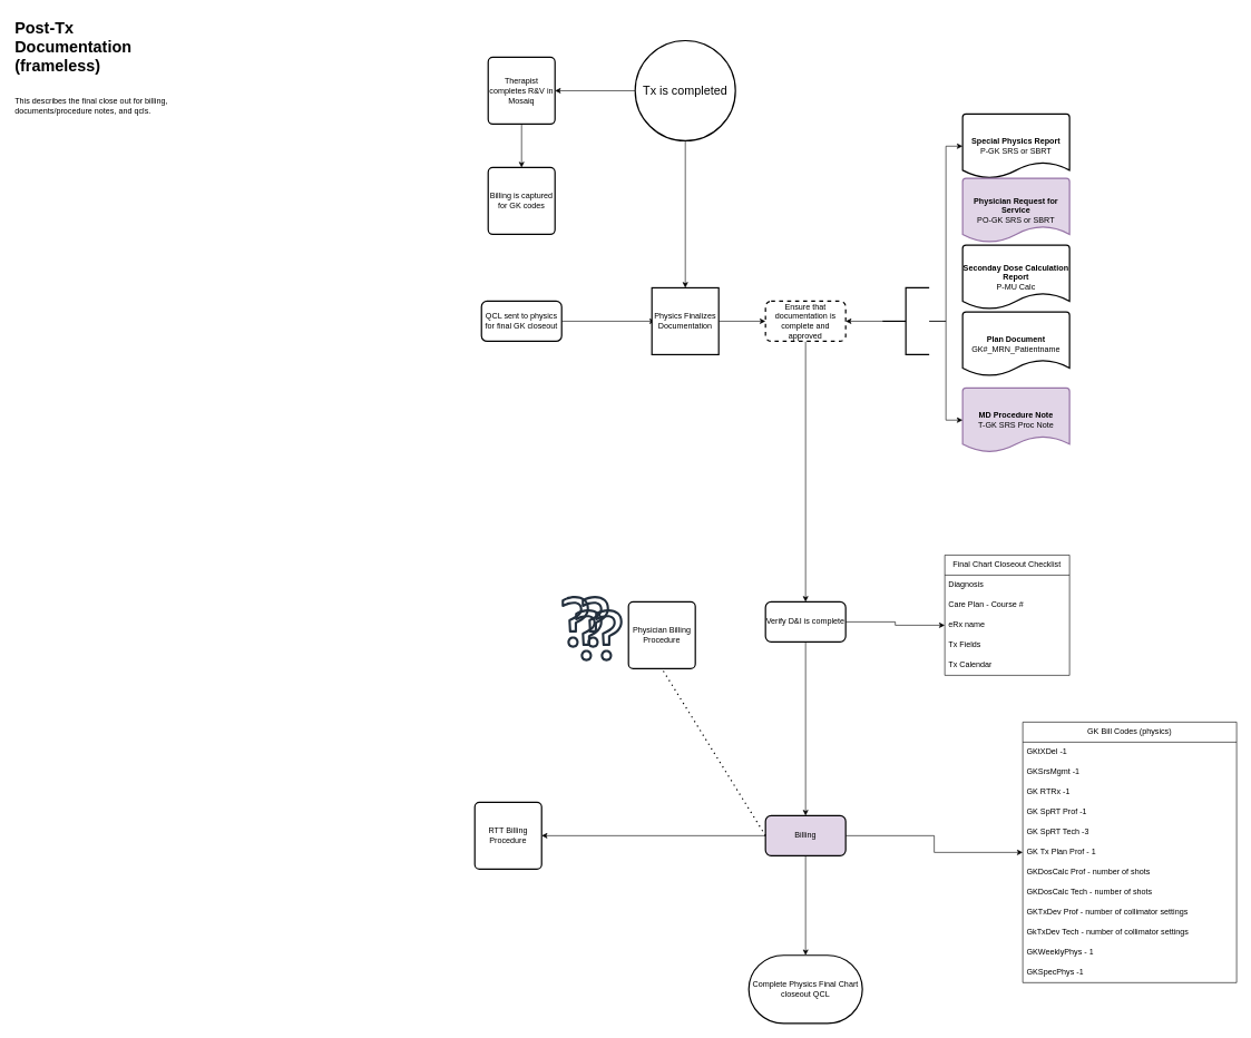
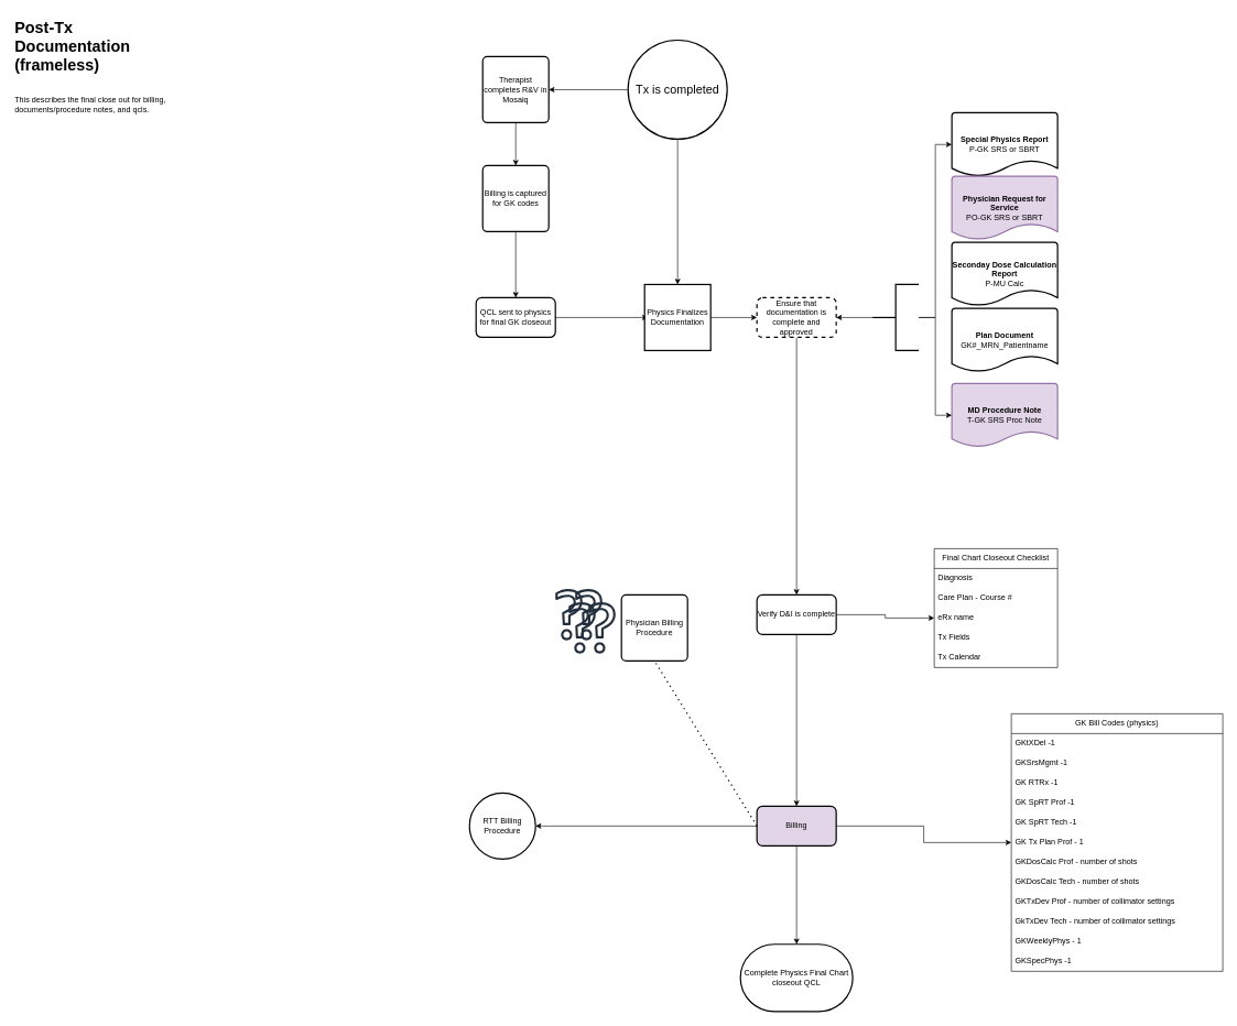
  <mxCell id="0" />
  <mxCell id="1" parent="0" />
  <mxCell id="2" value="&lt;h1 style=&quot;margin-top: 0px;&quot;&gt;Post-Tx Documentation (frameless)&lt;/h1&gt;&lt;div&gt;&lt;br&gt;&lt;/div&gt;&lt;div&gt;This describes the final close out for billing, documents/procedure notes, and qcls.&lt;br&gt;&lt;/div&gt;" style="text;html=1;whiteSpace=wrap;overflow=hidden;rounded=0;" parent="1" vertex="1"><mxGeometry x="20" y="20" width="240" height="180" as="geometry" /></mxCell>
  <mxCell id="3" value="" style="edgeStyle=orthogonalEdgeStyle;rounded=0;orthogonalLoop=1;jettySize=auto;html=1;entryX=0.5;entryY=0;entryDx=0;entryDy=0;" parent="1" source="5" target="13" edge="1"><mxGeometry relative="1" as="geometry"><mxPoint x="1025" y="450" as="targetPoint" /></mxGeometry></mxCell>
  <mxCell id="4" style="edgeStyle=orthogonalEdgeStyle;rounded=0;orthogonalLoop=1;jettySize=auto;html=1;entryX=1;entryY=0.5;entryDx=0;entryDy=0;" parent="1" source="5" target="7" edge="1"><mxGeometry relative="1" as="geometry" /></mxCell>
  <mxCell id="5" value="&lt;font style=&quot;font-size: 18px;&quot;&gt;Tx is completed&lt;/font&gt;" style="strokeWidth=2;html=1;shape=mxgraph.flowchart.start_2;whiteSpace=wrap;" parent="1" vertex="1"><mxGeometry x="950" y="60" width="150" height="150" as="geometry" /></mxCell>
  <mxCell id="6" value="" style="edgeStyle=orthogonalEdgeStyle;rounded=0;orthogonalLoop=1;jettySize=auto;html=1;" parent="1" source="7" target="9" edge="1"><mxGeometry relative="1" as="geometry" /></mxCell>
  <mxCell id="7" value="Therapist completes R&amp;amp;V in Mosaiq" style="rounded=1;whiteSpace=wrap;html=1;absoluteArcSize=1;arcSize=14;strokeWidth=2;" parent="1" vertex="1"><mxGeometry x="730" y="85" width="100" height="100" as="geometry" /></mxCell>
+ <mxCell id="8" value="" style="edgeStyle=orthogonalEdgeStyle;rounded=0;orthogonalLoop=1;jettySize=auto;html=1;" parent="1" source="9" target="11" edge="1"><mxGeometry relative="1" as="geometry" /></mxCell>
  <mxCell id="9" value="Billing is captured for GK codes" style="rounded=1;whiteSpace=wrap;html=1;absoluteArcSize=1;arcSize=14;strokeWidth=2;" parent="1" vertex="1"><mxGeometry x="730" y="250" width="100" height="100" as="geometry" /></mxCell>
  <mxCell id="10" style="edgeStyle=orthogonalEdgeStyle;rounded=0;orthogonalLoop=1;jettySize=auto;html=1;entryX=0.05;entryY=0.5;entryDx=0;entryDy=0;entryPerimeter=0;" parent="1" source="11" target="13" edge="1"><mxGeometry relative="1" as="geometry"><mxPoint x="965" y="480" as="targetPoint" /></mxGeometry></mxCell>
  <mxCell id="11" value="QCL sent to physics for final GK closeout" style="whiteSpace=wrap;html=1;rounded=1;arcSize=14;strokeWidth=2;" parent="1" vertex="1"><mxGeometry x="720" y="450" width="120" height="60" as="geometry" /></mxCell>
  <mxCell id="12" value="" style="edgeStyle=orthogonalEdgeStyle;rounded=0;orthogonalLoop=1;jettySize=auto;html=1;" parent="1" source="13" target="15" edge="1"><mxGeometry relative="1" as="geometry" /></mxCell>
  <mxCell id="13" value="Physics Finalizes Documentation" style="whiteSpace=wrap;html=1;absoluteArcSize=1;arcSize=14;strokeWidth=2;rounded=0;" parent="1" vertex="1"><mxGeometry x="975" y="430" width="100" height="100" as="geometry" /></mxCell>
  <mxCell id="14" value="" style="edgeStyle=orthogonalEdgeStyle;rounded=0;orthogonalLoop=1;jettySize=auto;html=1;" parent="1" source="15" target="27" edge="1"><mxGeometry relative="1" as="geometry" /></mxCell>
  <mxCell id="15" value="Ensure that documentation is complete and approved" style="whiteSpace=wrap;html=1;rounded=1;arcSize=14;strokeWidth=2;dashed=1;" parent="1" vertex="1"><mxGeometry x="1145" y="450" width="120" height="60" as="geometry" /></mxCell>
  <mxCell id="16" value="&lt;b&gt;Special Physics Report&lt;/b&gt;&lt;br&gt;&lt;div&gt;P-GK SRS or SBRT&lt;/div&gt;" style="strokeWidth=2;html=1;shape=mxgraph.flowchart.document2;whiteSpace=wrap;size=0.25;" parent="1" vertex="1"><mxGeometry x="1440" y="170" width="160" height="96" as="geometry" /></mxCell>
  <mxCell id="17" value="&lt;b&gt;Physician Request for Service&lt;/b&gt;&lt;br&gt;&lt;div&gt;PO-GK SRS or SBRT&lt;/div&gt;" style="strokeWidth=2;html=1;shape=mxgraph.flowchart.document2;whiteSpace=wrap;size=0.25;fillColor=#e1d5e7;strokeColor=#9673a6;" parent="1" vertex="1"><mxGeometry x="1440" y="266" width="160" height="96" as="geometry" /></mxCell>
  <mxCell id="18" value="&lt;b&gt;Seconday Dose Calculation Report&lt;/b&gt;&lt;br&gt;&lt;div&gt;P-MU Calc&lt;br&gt;&lt;/div&gt;" style="strokeWidth=2;html=1;shape=mxgraph.flowchart.document2;whiteSpace=wrap;size=0.25;" parent="1" vertex="1"><mxGeometry x="1440" y="366" width="160" height="96" as="geometry" /></mxCell>
  <mxCell id="19" value="&lt;b&gt;Plan Document&lt;/b&gt;&lt;br&gt;&lt;div&gt;GK#_MRN_Patientname&lt;br&gt;&lt;/div&gt;" style="strokeWidth=2;html=1;shape=mxgraph.flowchart.document2;whiteSpace=wrap;size=0.25;" parent="1" vertex="1"><mxGeometry x="1440" y="466" width="160" height="96" as="geometry" /></mxCell>
  <mxCell id="20" value="&lt;div&gt;&lt;b&gt;MD Procedure Note&lt;br&gt;&lt;/b&gt;&lt;/div&gt;T-GK SRS Proc Note" style="strokeWidth=2;html=1;shape=mxgraph.flowchart.document2;whiteSpace=wrap;size=0.25;fillColor=#e1d5e7;strokeColor=#9673a6;" parent="1" vertex="1"><mxGeometry x="1440" y="580" width="160" height="96" as="geometry" /></mxCell>
  <mxCell id="21" style="edgeStyle=orthogonalEdgeStyle;rounded=0;orthogonalLoop=1;jettySize=auto;html=1;entryX=1;entryY=0.5;entryDx=0;entryDy=0;" parent="1" source="22" target="15" edge="1"><mxGeometry relative="1" as="geometry" /></mxCell>
  <mxCell id="22" value="" style="strokeWidth=2;html=1;shape=mxgraph.flowchart.annotation_2;align=left;labelPosition=right;pointerEvents=1;" parent="1" vertex="1"><mxGeometry x="1320" y="430" width="70" height="100" as="geometry" /></mxCell>
  <mxCell id="23" style="edgeStyle=orthogonalEdgeStyle;rounded=0;orthogonalLoop=1;jettySize=auto;html=1;entryX=0;entryY=0.5;entryDx=0;entryDy=0;entryPerimeter=0;" parent="1" source="22" target="16" edge="1"><mxGeometry relative="1" as="geometry" /></mxCell>
  <mxCell id="24" style="edgeStyle=orthogonalEdgeStyle;rounded=0;orthogonalLoop=1;jettySize=auto;html=1;entryX=0;entryY=0.5;entryDx=0;entryDy=0;entryPerimeter=0;" parent="1" source="22" target="20" edge="1"><mxGeometry relative="1" as="geometry" /></mxCell>
  <mxCell id="25" style="edgeStyle=orthogonalEdgeStyle;rounded=0;orthogonalLoop=1;jettySize=auto;html=1;entryX=0;entryY=0.5;entryDx=0;entryDy=0;" parent="1" source="27" target="31" edge="1"><mxGeometry relative="1" as="geometry"><mxPoint x="1420" y="930" as="targetPoint" /></mxGeometry></mxCell>
  <mxCell id="26" value="" style="edgeStyle=orthogonalEdgeStyle;rounded=0;orthogonalLoop=1;jettySize=auto;html=1;" parent="1" source="27" target="36" edge="1"><mxGeometry relative="1" as="geometry" /></mxCell>
  <mxCell id="27" value="Verify D&amp;amp;I is complete" style="rounded=1;whiteSpace=wrap;html=1;arcSize=14;strokeWidth=2;" parent="1" vertex="1"><mxGeometry x="1145" y="900" width="120" height="60" as="geometry" /></mxCell>
  <mxCell id="28" value="Final Chart Closeout Checklist" style="swimlane;fontStyle=0;childLayout=stackLayout;horizontal=1;startSize=30;horizontalStack=0;resizeParent=1;resizeParentMax=0;resizeLast=0;collapsible=1;marginBottom=0;whiteSpace=wrap;html=1;" parent="1" vertex="1"><mxGeometry x="1413.33" y="830" width="186.67" height="180" as="geometry" /></mxCell>
  <mxCell id="29" value="Diagnosis" style="text;strokeColor=none;fillColor=none;align=left;verticalAlign=middle;spacingLeft=4;spacingRight=4;overflow=hidden;points=[[0,0.5],[1,0.5]];portConstraint=eastwest;rotatable=0;whiteSpace=wrap;html=1;" parent="28" vertex="1"><mxGeometry y="30" width="186.67" height="30" as="geometry" /></mxCell>
  <mxCell id="30" value="Care Plan - Course #" style="text;strokeColor=none;fillColor=none;align=left;verticalAlign=middle;spacingLeft=4;spacingRight=4;overflow=hidden;points=[[0,0.5],[1,0.5]];portConstraint=eastwest;rotatable=0;whiteSpace=wrap;html=1;" parent="28" vertex="1"><mxGeometry y="60" width="186.67" height="30" as="geometry" /></mxCell>
  <mxCell id="31" value="eRx name" style="text;strokeColor=none;fillColor=none;align=left;verticalAlign=middle;spacingLeft=4;spacingRight=4;overflow=hidden;points=[[0,0.5],[1,0.5]];portConstraint=eastwest;rotatable=0;whiteSpace=wrap;html=1;" parent="28" vertex="1"><mxGeometry y="90" width="186.67" height="30" as="geometry" /></mxCell>
  <mxCell id="32" value="Tx Fields" style="text;strokeColor=none;fillColor=none;align=left;verticalAlign=middle;spacingLeft=4;spacingRight=4;overflow=hidden;points=[[0,0.5],[1,0.5]];portConstraint=eastwest;rotatable=0;whiteSpace=wrap;html=1;" parent="28" vertex="1"><mxGeometry y="120" width="186.67" height="30" as="geometry" /></mxCell>
  <mxCell id="33" value="Tx Calendar" style="text;strokeColor=none;fillColor=none;align=left;verticalAlign=middle;spacingLeft=4;spacingRight=4;overflow=hidden;points=[[0,0.5],[1,0.5]];portConstraint=eastwest;rotatable=0;whiteSpace=wrap;html=1;" parent="28" vertex="1"><mxGeometry y="150" width="186.67" height="30" as="geometry" /></mxCell>
  <mxCell id="34" style="edgeStyle=orthogonalEdgeStyle;rounded=0;orthogonalLoop=1;jettySize=auto;html=1;entryX=0;entryY=0.5;entryDx=0;entryDy=0;exitX=1;exitY=0.5;exitDx=0;exitDy=0;" parent="1" source="36" target="43" edge="1"><mxGeometry relative="1" as="geometry"><mxPoint x="1530" y="1305" as="targetPoint" /></mxGeometry></mxCell>
  <mxCell id="35" style="edgeStyle=orthogonalEdgeStyle;rounded=0;orthogonalLoop=1;jettySize=auto;html=1;entryX=1;entryY=0.5;entryDx=0;entryDy=0;" parent="1" source="36" target="51" edge="1"><mxGeometry relative="1" as="geometry"><mxPoint x="900" y="1070" as="targetPoint" /></mxGeometry></mxCell>
  <mxCell id="36" value="Billing" style="whiteSpace=wrap;html=1;rounded=1;arcSize=14;strokeWidth=2;fillColor=#e1d5e7;" parent="1" vertex="1"><mxGeometry x="1145" y="1220" width="120" height="60" as="geometry" /></mxCell>
  <mxCell id="37" value="GK Bill Codes (physics)" style="swimlane;fontStyle=0;childLayout=stackLayout;horizontal=1;startSize=30;horizontalStack=0;resizeParent=1;resizeParentMax=0;resizeLast=0;collapsible=1;marginBottom=0;whiteSpace=wrap;html=1;" parent="1" vertex="1"><mxGeometry x="1530" y="1080" width="320" height="390" as="geometry" /></mxCell>
  <mxCell id="38" value="GKtXDel -1" style="text;strokeColor=none;fillColor=none;align=left;verticalAlign=middle;spacingLeft=4;spacingRight=4;overflow=hidden;points=[[0,0.5],[1,0.5]];portConstraint=eastwest;rotatable=0;whiteSpace=wrap;html=1;" parent="37" vertex="1"><mxGeometry y="30" width="320" height="30" as="geometry" /></mxCell>
  <mxCell id="39" value="GKSrsMgmt -1" style="text;strokeColor=none;fillColor=none;align=left;verticalAlign=middle;spacingLeft=4;spacingRight=4;overflow=hidden;points=[[0,0.5],[1,0.5]];portConstraint=eastwest;rotatable=0;whiteSpace=wrap;html=1;" parent="37" vertex="1"><mxGeometry y="60" width="320" height="30" as="geometry" /></mxCell>
  <mxCell id="40" value="GK RTRx -1" style="text;strokeColor=none;fillColor=none;align=left;verticalAlign=middle;spacingLeft=4;spacingRight=4;overflow=hidden;points=[[0,0.5],[1,0.5]];portConstraint=eastwest;rotatable=0;whiteSpace=wrap;html=1;" parent="37" vertex="1"><mxGeometry y="90" width="320" height="30" as="geometry" /></mxCell>
  <mxCell id="41" value="GK SpRT Prof -1" style="text;strokeColor=none;fillColor=none;align=left;verticalAlign=middle;spacingLeft=4;spacingRight=4;overflow=hidden;points=[[0,0.5],[1,0.5]];portConstraint=eastwest;rotatable=0;whiteSpace=wrap;html=1;" parent="37" vertex="1"><mxGeometry y="120" width="320" height="30" as="geometry" /></mxCell>
- <mxCell id="42" value="GK SpRT Tech -3" style="text;strokeColor=none;fillColor=none;align=left;verticalAlign=middle;spacingLeft=4;spacingRight=4;overflow=hidden;points=[[0,0.5],[1,0.5]];portConstraint=eastwest;rotatable=0;whiteSpace=wrap;html=1;" parent="37" vertex="1"><mxGeometry y="150" width="320" height="30" as="geometry" /></mxCell>
+ <mxCell id="42" value="GK SpRT Tech -1" style="text;strokeColor=none;fillColor=none;align=left;verticalAlign=middle;spacingLeft=4;spacingRight=4;overflow=hidden;points=[[0,0.5],[1,0.5]];portConstraint=eastwest;rotatable=0;whiteSpace=wrap;html=1;" parent="37" vertex="1"><mxGeometry y="150" width="320" height="30" as="geometry" /></mxCell>
  <mxCell id="43" value="GK Tx Plan Prof - 1" style="text;strokeColor=none;fillColor=none;align=left;verticalAlign=middle;spacingLeft=4;spacingRight=4;overflow=hidden;points=[[0,0.5],[1,0.5]];portConstraint=eastwest;rotatable=0;whiteSpace=wrap;html=1;" parent="37" vertex="1"><mxGeometry y="180" width="320" height="30" as="geometry" /></mxCell>
  <mxCell id="44" value="GKDosCalc Prof - number of shots" style="text;strokeColor=none;fillColor=none;align=left;verticalAlign=middle;spacingLeft=4;spacingRight=4;overflow=hidden;points=[[0,0.5],[1,0.5]];portConstraint=eastwest;rotatable=0;whiteSpace=wrap;html=1;" parent="37" vertex="1"><mxGeometry y="210" width="320" height="30" as="geometry" /></mxCell>
  <mxCell id="45" value="GKDosCalc Tech - number of shots" style="text;strokeColor=none;fillColor=none;align=left;verticalAlign=middle;spacingLeft=4;spacingRight=4;overflow=hidden;points=[[0,0.5],[1,0.5]];portConstraint=eastwest;rotatable=0;whiteSpace=wrap;html=1;" parent="37" vertex="1"><mxGeometry y="240" width="320" height="30" as="geometry" /></mxCell>
  <mxCell id="46" value="GKTxDev Prof - number of collimator settings" style="text;strokeColor=none;fillColor=none;align=left;verticalAlign=middle;spacingLeft=4;spacingRight=4;overflow=hidden;points=[[0,0.5],[1,0.5]];portConstraint=eastwest;rotatable=0;whiteSpace=wrap;html=1;" parent="37" vertex="1"><mxGeometry y="270" width="320" height="30" as="geometry" /></mxCell>
  <mxCell id="47" value="GkTxDev Tech - number of collimator settings" style="text;strokeColor=none;fillColor=none;align=left;verticalAlign=middle;spacingLeft=4;spacingRight=4;overflow=hidden;points=[[0,0.5],[1,0.5]];portConstraint=eastwest;rotatable=0;whiteSpace=wrap;html=1;" parent="37" vertex="1"><mxGeometry y="300" width="320" height="30" as="geometry" /></mxCell>
  <mxCell id="48" value="GKWeeklyPhys - 1" style="text;strokeColor=none;fillColor=none;align=left;verticalAlign=middle;spacingLeft=4;spacingRight=4;overflow=hidden;points=[[0,0.5],[1,0.5]];portConstraint=eastwest;rotatable=0;whiteSpace=wrap;html=1;" parent="37" vertex="1"><mxGeometry y="330" width="320" height="30" as="geometry" /></mxCell>
  <mxCell id="49" value="GKSpecPhys -1" style="text;strokeColor=none;fillColor=none;align=left;verticalAlign=middle;spacingLeft=4;spacingRight=4;overflow=hidden;points=[[0,0.5],[1,0.5]];portConstraint=eastwest;rotatable=0;whiteSpace=wrap;html=1;" parent="37" vertex="1"><mxGeometry y="360" width="320" height="30" as="geometry" /></mxCell>
  <mxCell id="50" value="Physician Billing Procedure" style="rounded=1;whiteSpace=wrap;html=1;absoluteArcSize=1;arcSize=14;strokeWidth=2;" parent="1" vertex="1"><mxGeometry x="940" y="900" width="100" height="100" as="geometry" /></mxCell>
- <mxCell id="51" value="RTT Billing Procedure" style="rounded=1;whiteSpace=wrap;html=1;absoluteArcSize=1;arcSize=14;strokeWidth=2;" parent="1" vertex="1"><mxGeometry x="710" y="1200" width="100" height="100" as="geometry" /></mxCell>
+ <mxCell id="51" value="RTT Billing Procedure" style="ellipse;whiteSpace=wrap;html=1;absoluteArcSize=1;arcSize=14;strokeWidth=2;" parent="1" vertex="1"><mxGeometry x="710" y="1200" width="100" height="100" as="geometry" /></mxCell>
  <mxCell id="52" value="" style="endArrow=none;dashed=1;html=1;dashPattern=1 3;strokeWidth=2;rounded=0;entryX=0.5;entryY=1;entryDx=0;entryDy=0;exitX=0;exitY=0.5;exitDx=0;exitDy=0;" parent="1" source="36" target="50" edge="1"><mxGeometry width="50" height="50" relative="1" as="geometry"><mxPoint x="920" y="1170" as="sourcePoint" /><mxPoint x="970" y="1120" as="targetPoint" /></mxGeometry></mxCell>
  <mxCell id="53" value="" style="sketch=0;outlineConnect=0;fontColor=#232F3E;gradientColor=none;fillColor=#232F3D;strokeColor=none;dashed=0;verticalLabelPosition=bottom;verticalAlign=top;align=center;html=1;fontSize=12;fontStyle=0;aspect=fixed;pointerEvents=1;shape=mxgraph.aws4.question;" parent="1" vertex="1"><mxGeometry x="870" y="891" width="41" height="78" as="geometry" /></mxCell>
  <mxCell id="54" value="" style="sketch=0;outlineConnect=0;fontColor=#232F3E;gradientColor=none;fillColor=#232F3D;strokeColor=none;dashed=0;verticalLabelPosition=bottom;verticalAlign=top;align=center;html=1;fontSize=12;fontStyle=0;aspect=fixed;pointerEvents=1;shape=mxgraph.aws4.question;" parent="1" vertex="1"><mxGeometry x="890" y="911" width="41" height="78" as="geometry" /></mxCell>
  <mxCell id="55" value="" style="sketch=0;outlineConnect=0;fontColor=#232F3E;gradientColor=none;fillColor=#232F3D;strokeColor=none;dashed=0;verticalLabelPosition=bottom;verticalAlign=top;align=center;html=1;fontSize=12;fontStyle=0;aspect=fixed;pointerEvents=1;shape=mxgraph.aws4.question;" parent="1" vertex="1"><mxGeometry x="840" y="891" width="41" height="78" as="geometry" /></mxCell>
  <mxCell id="56" value="" style="sketch=0;outlineConnect=0;fontColor=#232F3E;gradientColor=none;fillColor=#232F3D;strokeColor=none;dashed=0;verticalLabelPosition=bottom;verticalAlign=top;align=center;html=1;fontSize=12;fontStyle=0;aspect=fixed;pointerEvents=1;shape=mxgraph.aws4.question;" parent="1" vertex="1"><mxGeometry x="860" y="911" width="41" height="78" as="geometry" /></mxCell>
  <mxCell id="57" value="Complete Physics Final Chart closeout QCL" style="strokeWidth=2;html=1;shape=mxgraph.flowchart.terminator;whiteSpace=wrap;" parent="1" vertex="1"><mxGeometry x="1120" y="1429" width="170" height="102" as="geometry" /></mxCell>
  <mxCell id="58" style="edgeStyle=orthogonalEdgeStyle;rounded=0;orthogonalLoop=1;jettySize=auto;html=1;entryX=0.5;entryY=0;entryDx=0;entryDy=0;entryPerimeter=0;" parent="1" source="36" target="57" edge="1"><mxGeometry relative="1" as="geometry" /></mxCell>
